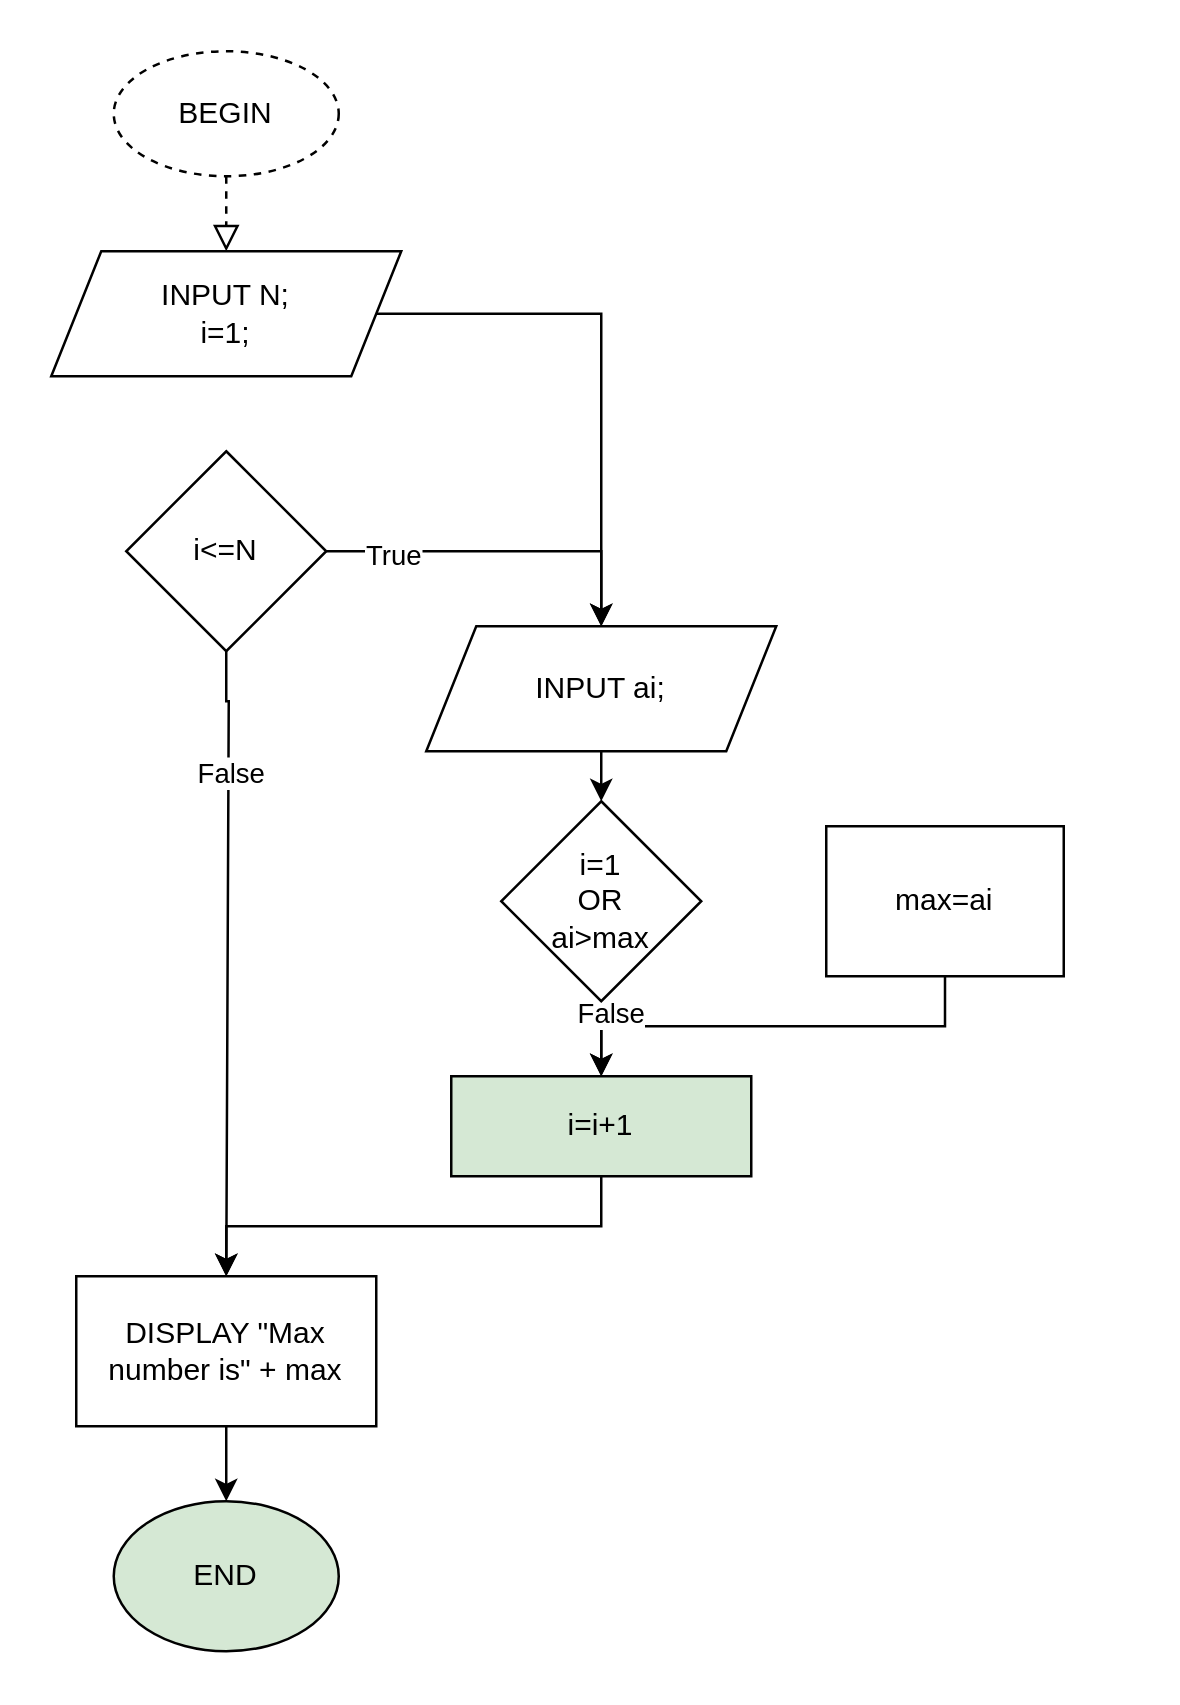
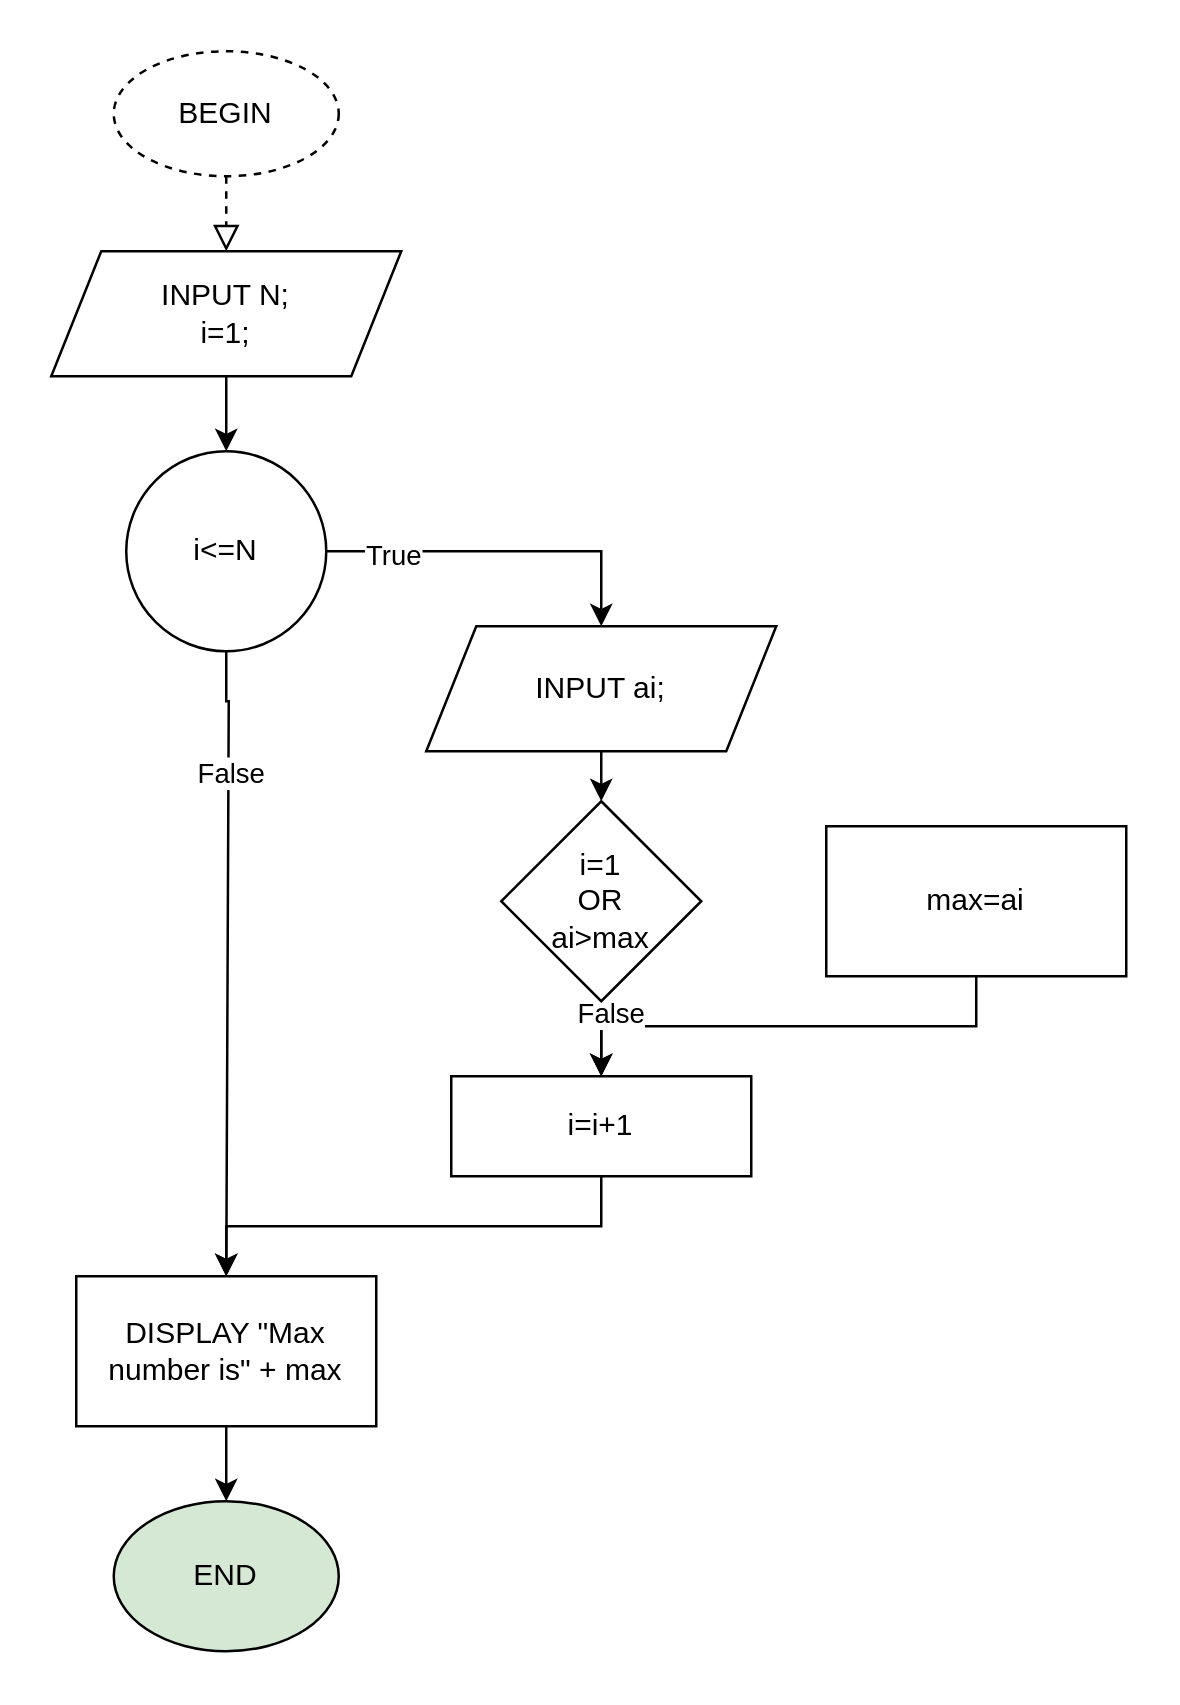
  <mxCell id="0" />
  <mxCell id="1" parent="0" />
  <mxCell id="2" value="BEGIN" style="ellipse;whiteSpace=wrap;html=1;dashed=1;" parent="1" vertex="1"><mxGeometry x="45" y="20" width="90" height="50" as="geometry" /></mxCell>
  <mxCell id="3" value="" style="rounded=0;html=1;jettySize=auto;orthogonalLoop=1;fontSize=11;endArrow=block;endFill=0;endSize=8;strokeWidth=1;shadow=0;labelBackgroundColor=none;edgeStyle=orthogonalEdgeStyle;exitX=0.5;exitY=1;exitDx=0;exitDy=0;entryX=0.5;entryY=0;entryDx=0;entryDy=0;dashed=1;" parent="1" source="2" target="5" edge="1"><mxGeometry relative="1" as="geometry"><mxPoint x="89.41" y="90" as="sourcePoint" /><mxPoint x="90" y="120" as="targetPoint" /></mxGeometry></mxCell>
- <mxCell id="4" value="" style="edgeStyle=orthogonalEdgeStyle;rounded=0;orthogonalLoop=1;jettySize=auto;html=1;" parent="1" source="5" target="15" edge="1"><mxGeometry relative="1" as="geometry" /></mxCell>
+ <mxCell id="4" value="" style="edgeStyle=orthogonalEdgeStyle;rounded=0;orthogonalLoop=1;jettySize=auto;html=1;" parent="1" source="5" target="11" edge="1"><mxGeometry relative="1" as="geometry" /></mxCell>
  <mxCell id="5" value="INPUT N;&lt;br&gt;i=1;" style="shape=parallelogram;perimeter=parallelogramPerimeter;whiteSpace=wrap;html=1;fixedSize=1;" parent="1" vertex="1"><mxGeometry x="20" y="100" width="140" height="50" as="geometry" /></mxCell>
  <mxCell id="6" value="END" style="ellipse;whiteSpace=wrap;html=1;fillColor=#d5e8d4;" parent="1" vertex="1"><mxGeometry x="45" y="600" width="90" height="60" as="geometry" /></mxCell>
  <mxCell id="7" value="" style="edgeStyle=orthogonalEdgeStyle;rounded=0;orthogonalLoop=1;jettySize=auto;html=1;entryX=0.5;entryY=0;entryDx=0;entryDy=0;" parent="1" source="11" edge="1" target="22"><mxGeometry relative="1" as="geometry"><mxPoint x="90" y="320" as="targetPoint" /><Array as="points"><mxPoint x="90" y="280" /><mxPoint x="91" y="280" /></Array></mxGeometry></mxCell>
  <mxCell id="8" value="False" style="edgeLabel;html=1;align=center;verticalAlign=middle;resizable=0;points=[];" parent="7" vertex="1" connectable="0"><mxGeometry x="-0.606" y="1" relative="1" as="geometry"><mxPoint as="offset" /></mxGeometry></mxCell>
  <mxCell id="9" style="edgeStyle=orthogonalEdgeStyle;rounded=0;orthogonalLoop=1;jettySize=auto;html=1;exitX=1;exitY=0.5;exitDx=0;exitDy=0;entryX=0.5;entryY=0;entryDx=0;entryDy=0;" parent="1" source="11" target="15" edge="1"><mxGeometry relative="1" as="geometry" /></mxCell>
  <mxCell id="10" value="True" style="edgeLabel;html=1;align=center;verticalAlign=middle;resizable=0;points=[];" parent="9" vertex="1" connectable="0"><mxGeometry x="-0.624" y="-1" relative="1" as="geometry"><mxPoint as="offset" /></mxGeometry></mxCell>
- <mxCell id="11" value="i&amp;lt;=N" style="rhombus;whiteSpace=wrap;html=1;" parent="1" vertex="1"><mxGeometry x="50" y="180" width="80" height="80" as="geometry" /></mxCell>
+ <mxCell id="11" value="i&amp;lt;=N" style="ellipse;whiteSpace=wrap;html=1;" parent="1" vertex="1"><mxGeometry x="50" y="180" width="80" height="80" as="geometry" /></mxCell>
  <mxCell id="12" style="edgeStyle=orthogonalEdgeStyle;rounded=0;orthogonalLoop=1;jettySize=auto;html=1;exitX=0.5;exitY=1;exitDx=0;exitDy=0;entryX=0.5;entryY=0;entryDx=0;entryDy=0;" edge="1" parent="1" source="13" target="20"><mxGeometry relative="1" as="geometry" /></mxCell>
- <mxCell id="13" value="max=ai" style="rounded=0;whiteSpace=wrap;html=1;" parent="1" vertex="1"><mxGeometry x="330" y="330" width="95" height="60" as="geometry" /></mxCell>
+ <mxCell id="13" value="max=ai" style="rounded=0;whiteSpace=wrap;html=1;" parent="1" vertex="1"><mxGeometry x="330" y="330" width="120" height="60" as="geometry" /></mxCell>
  <mxCell id="14" style="edgeStyle=orthogonalEdgeStyle;rounded=0;orthogonalLoop=1;jettySize=auto;html=1;exitX=0.5;exitY=1;exitDx=0;exitDy=0;entryX=0.5;entryY=0;entryDx=0;entryDy=0;" parent="1" source="15" target="18" edge="1"><mxGeometry relative="1" as="geometry" /></mxCell>
  <mxCell id="15" value="INPUT ai;" style="shape=parallelogram;perimeter=parallelogramPerimeter;whiteSpace=wrap;html=1;fixedSize=1;" parent="1" vertex="1"><mxGeometry x="170" y="250" width="140" height="50" as="geometry" /></mxCell>
  <mxCell id="16" style="edgeStyle=orthogonalEdgeStyle;rounded=0;orthogonalLoop=1;jettySize=auto;html=1;exitX=0.5;exitY=1;exitDx=0;exitDy=0;entryX=0.5;entryY=0;entryDx=0;entryDy=0;" parent="1" source="18" target="20" edge="1"><mxGeometry relative="1" as="geometry"><mxPoint x="240" y="480" as="targetPoint" /></mxGeometry></mxCell>
  <mxCell id="17" value="False" style="edgeLabel;html=1;align=center;verticalAlign=middle;resizable=0;points=[];" parent="16" vertex="1" connectable="0"><mxGeometry x="-0.718" y="3" relative="1" as="geometry"><mxPoint as="offset" /></mxGeometry></mxCell>
  <mxCell id="18" value="i=1&lt;br&gt;OR&lt;br&gt;ai&amp;gt;max" style="rhombus;whiteSpace=wrap;html=1;" parent="1" vertex="1"><mxGeometry x="200" y="320" width="80" height="80" as="geometry" /></mxCell>
  <mxCell id="19" style="edgeStyle=orthogonalEdgeStyle;rounded=0;orthogonalLoop=1;jettySize=auto;html=1;exitX=0.5;exitY=1;exitDx=0;exitDy=0;entryX=0.5;entryY=0;entryDx=0;entryDy=0;" edge="1" parent="1" source="20" target="22"><mxGeometry relative="1" as="geometry" /></mxCell>
- <mxCell id="20" value="i=i+1" style="rounded=0;whiteSpace=wrap;html=1;fillColor=#d5e8d4;" parent="1" vertex="1"><mxGeometry x="180" y="430" width="120" height="40" as="geometry" /></mxCell>
+ <mxCell id="20" value="i=i+1" style="rounded=0;whiteSpace=wrap;html=1;" parent="1" vertex="1"><mxGeometry x="180" y="430" width="120" height="40" as="geometry" /></mxCell>
  <mxCell id="21" style="edgeStyle=orthogonalEdgeStyle;rounded=0;orthogonalLoop=1;jettySize=auto;html=1;exitX=0.5;exitY=1;exitDx=0;exitDy=0;entryX=0.5;entryY=0;entryDx=0;entryDy=0;" edge="1" parent="1" source="22" target="6"><mxGeometry relative="1" as="geometry" /></mxCell>
  <mxCell id="22" value="DISPLAY &quot;Max number is&quot; + max" style="rounded=0;whiteSpace=wrap;html=1;" vertex="1" parent="1"><mxGeometry x="30" y="510" width="120" height="60" as="geometry" /></mxCell>
